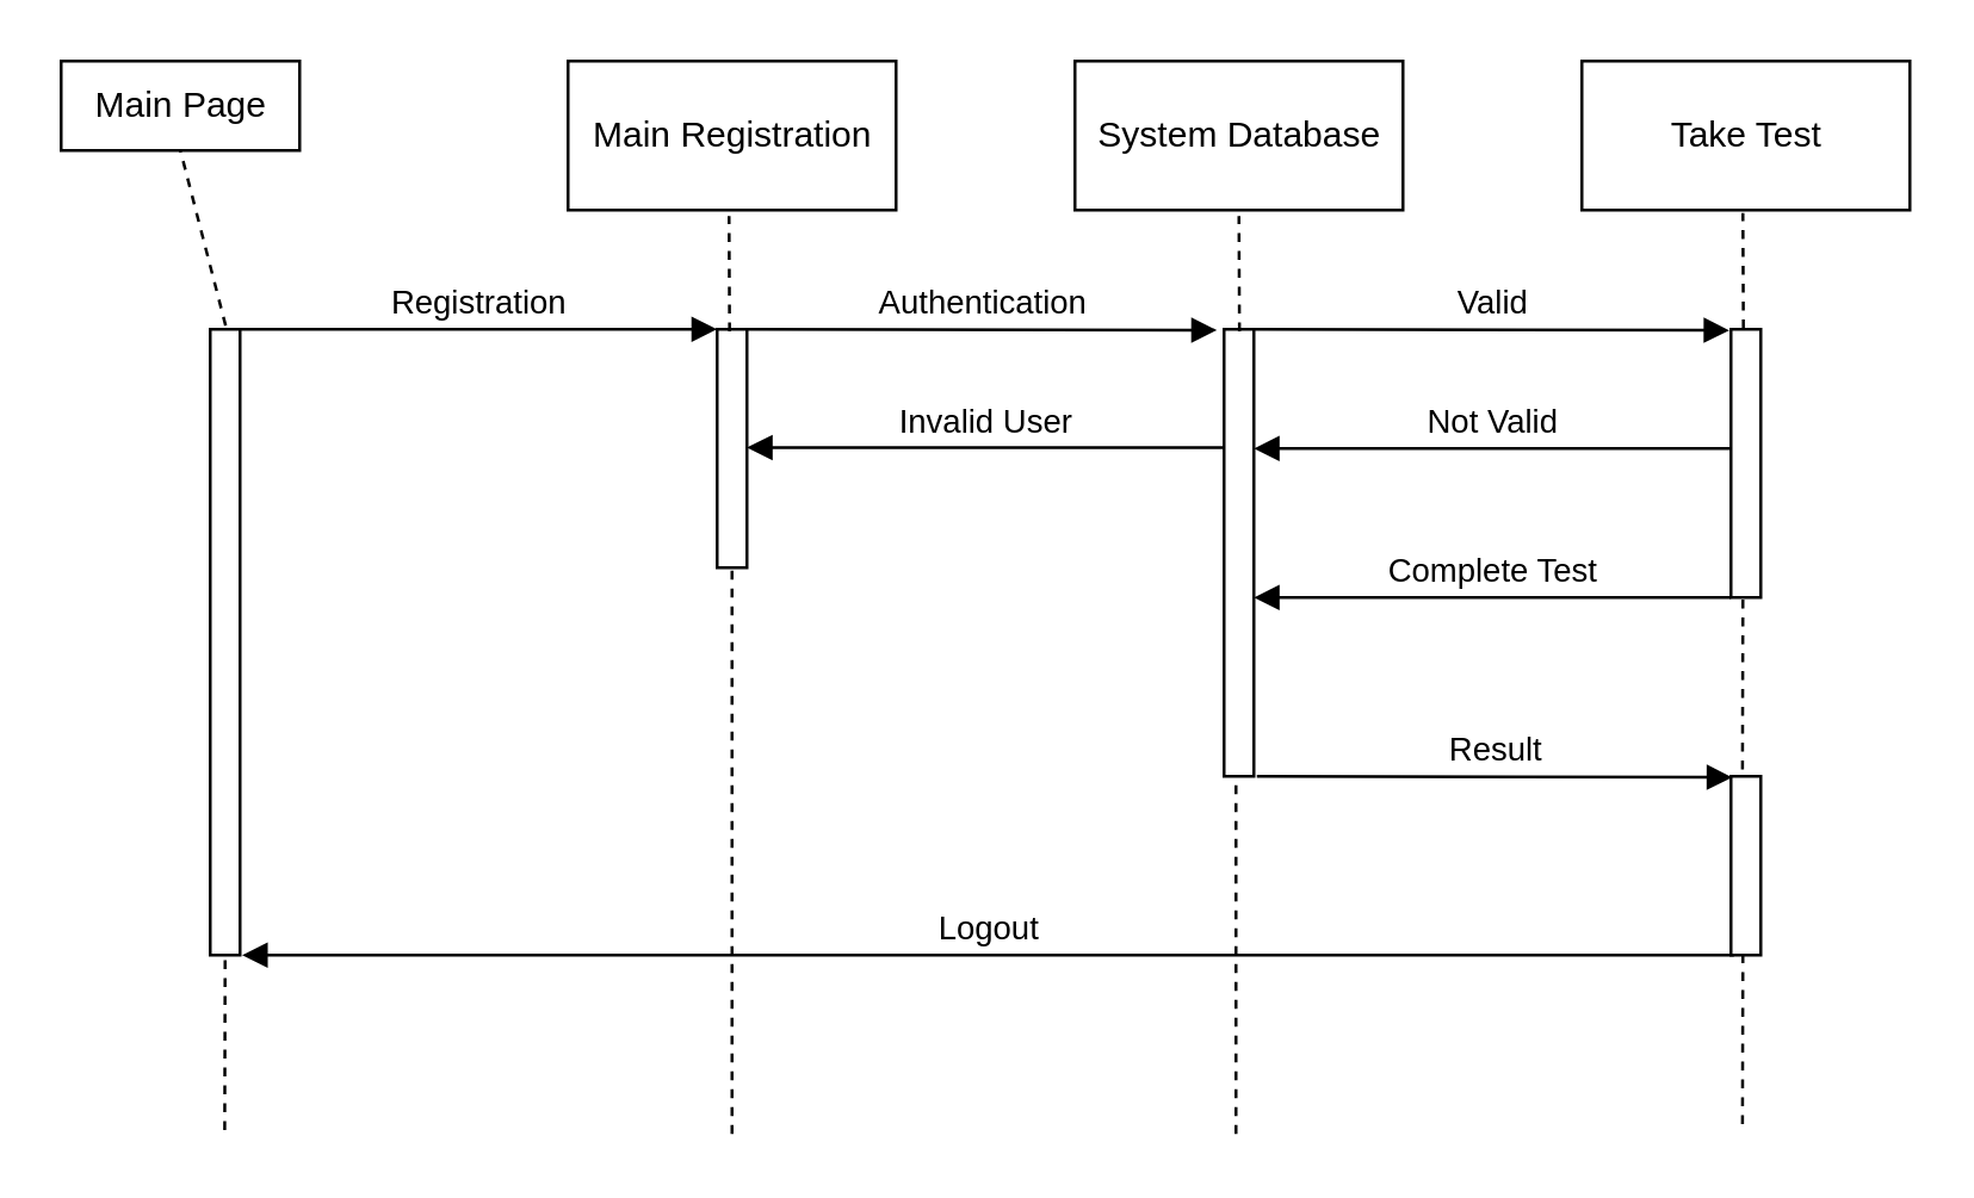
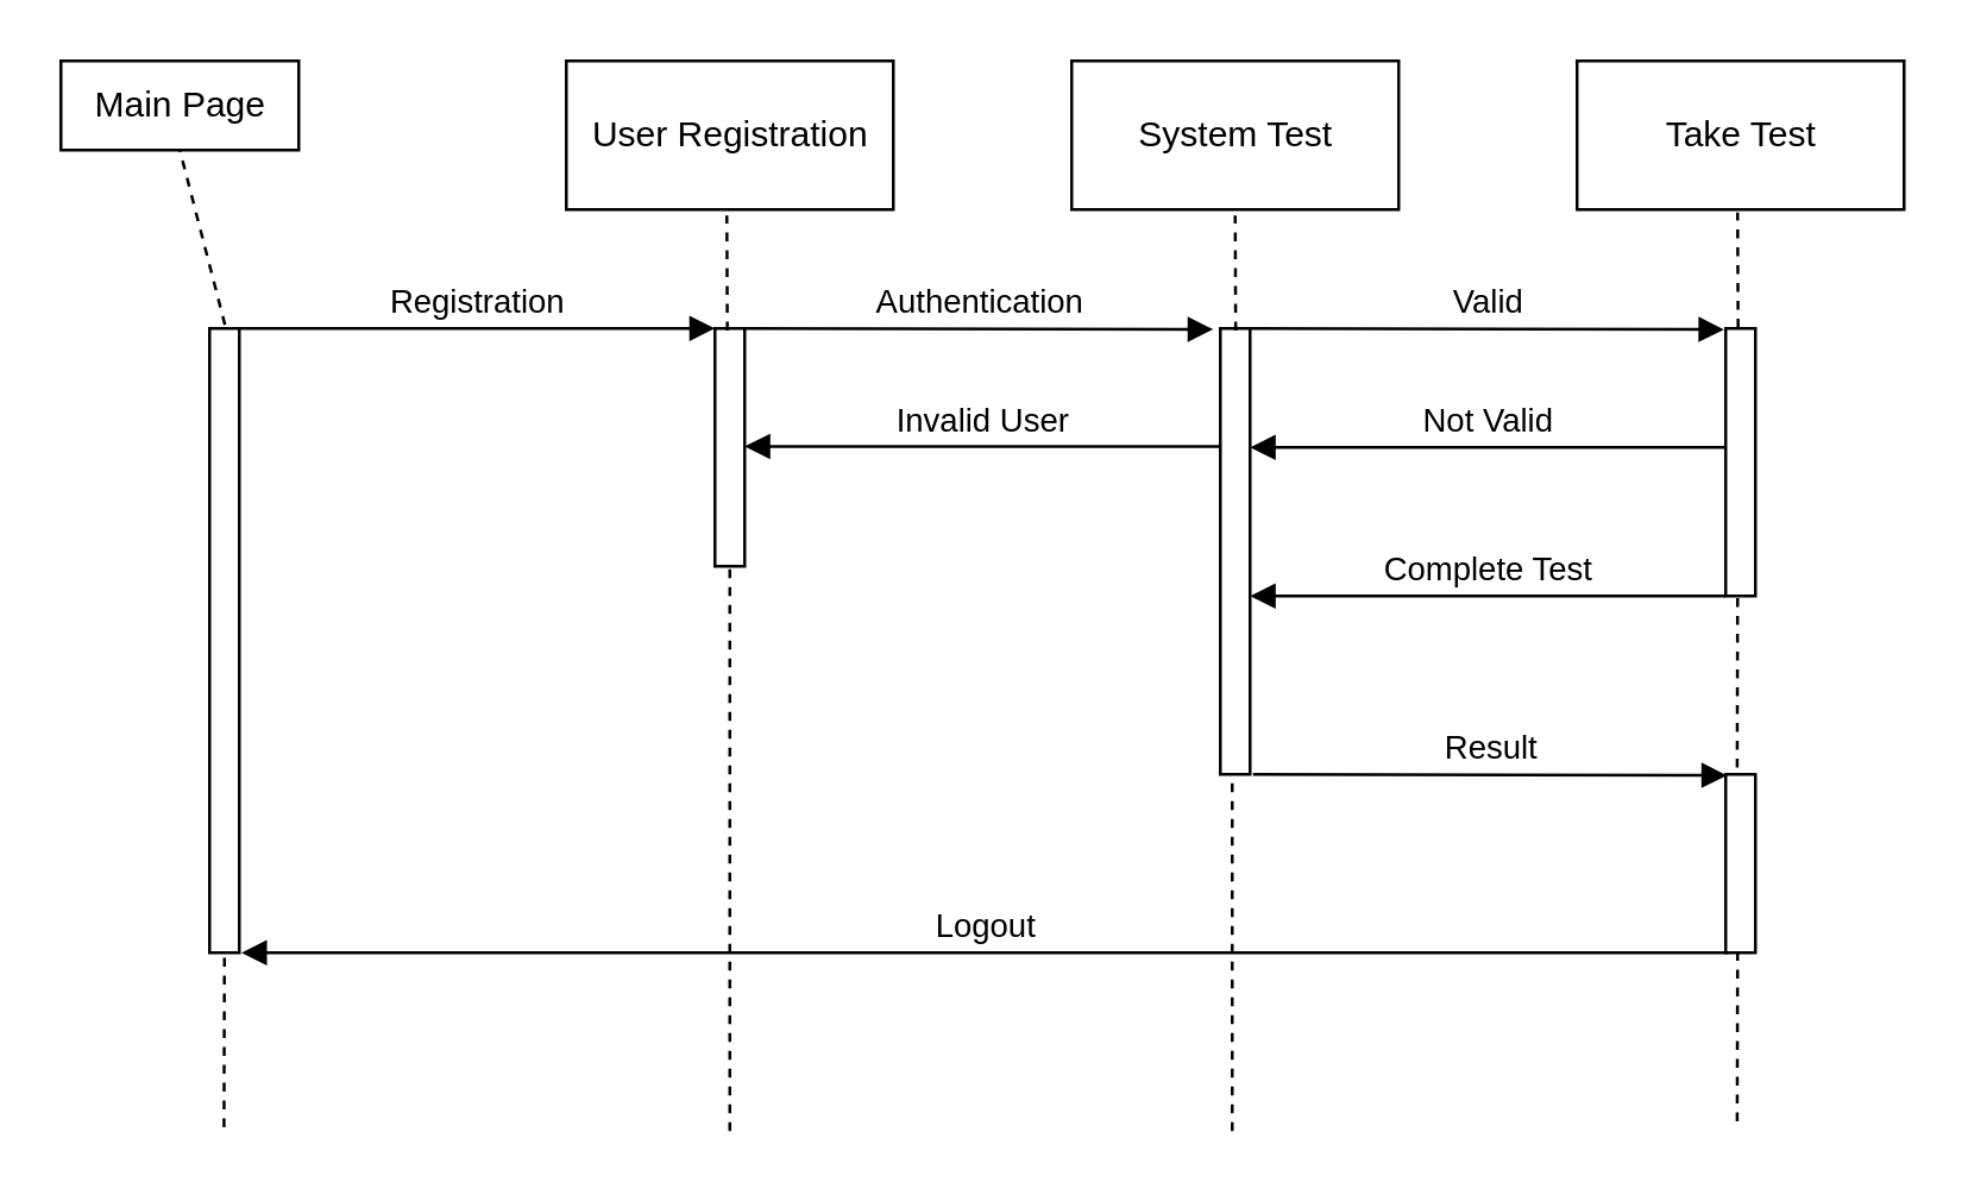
  <mxCell id="0" />
  <mxCell id="1" parent="0" />
  <mxCell id="2" value="Main Page" style="html=1;" vertex="1" parent="1"><mxGeometry x="20" y="20" width="80" height="30" as="geometry" /></mxCell>
- <mxCell id="3" value="Main Registration" style="html=1;" vertex="1" parent="1"><mxGeometry x="190" y="20" width="110" height="50" as="geometry" /></mxCell>
- <mxCell id="4" value="System Database" style="html=1;" vertex="1" parent="1"><mxGeometry x="360" y="20" width="110" height="50" as="geometry" /></mxCell>
+ <mxCell id="3" value="User Registration" style="html=1;" vertex="1" parent="1"><mxGeometry x="190" y="20" width="110" height="50" as="geometry" /></mxCell>
+ <mxCell id="4" value="System Test" style="html=1;" vertex="1" parent="1"><mxGeometry x="360" y="20" width="110" height="50" as="geometry" /></mxCell>
  <mxCell id="5" value="Take Test" style="html=1;" vertex="1" parent="1"><mxGeometry x="530" y="20" width="110" height="50" as="geometry" /></mxCell>
  <mxCell id="6" value="" style="html=1;points=[];perimeter=orthogonalPerimeter;" vertex="1" parent="1"><mxGeometry x="70" y="110" width="10" height="210" as="geometry" /></mxCell>
  <mxCell id="7" value="Registration" style="html=1;verticalAlign=bottom;endArrow=block;rounded=0;" edge="1" parent="1" target="8"><mxGeometry width="80" relative="1" as="geometry"><mxPoint x="80" y="110" as="sourcePoint" /><mxPoint x="230" y="110" as="targetPoint" /></mxGeometry></mxCell>
  <mxCell id="8" value="" style="html=1;points=[];perimeter=orthogonalPerimeter;" vertex="1" parent="1"><mxGeometry x="240" y="110" width="10" height="80" as="geometry" /></mxCell>
  <mxCell id="9" value="Authentication" style="html=1;verticalAlign=bottom;endArrow=block;rounded=0;entryX=-0.24;entryY=0.002;entryDx=0;entryDy=0;entryPerimeter=0;" edge="1" parent="1" target="10"><mxGeometry width="80" relative="1" as="geometry"><mxPoint x="250" y="110" as="sourcePoint" /><mxPoint x="400" y="110" as="targetPoint" /></mxGeometry></mxCell>
  <mxCell id="10" value="" style="html=1;points=[];perimeter=orthogonalPerimeter;" vertex="1" parent="1"><mxGeometry x="410" y="110" width="10" height="150" as="geometry" /></mxCell>
  <mxCell id="11" value="" style="html=1;points=[];perimeter=orthogonalPerimeter;" vertex="1" parent="1"><mxGeometry x="580" y="110" width="10" height="90" as="geometry" /></mxCell>
  <mxCell id="12" value="" style="html=1;points=[];perimeter=orthogonalPerimeter;" vertex="1" parent="1"><mxGeometry x="580" y="260" width="10" height="60" as="geometry" /></mxCell>
  <mxCell id="13" value="Valid" style="html=1;verticalAlign=bottom;endArrow=block;rounded=0;entryX=-0.055;entryY=0.004;entryDx=0;entryDy=0;entryPerimeter=0;" edge="1" parent="1" target="11"><mxGeometry width="80" relative="1" as="geometry"><mxPoint x="420" y="110" as="sourcePoint" /><mxPoint x="500" y="110" as="targetPoint" /></mxGeometry></mxCell>
  <mxCell id="14" value="Not Valid" style="html=1;verticalAlign=bottom;endArrow=block;rounded=0;" edge="1" parent="1"><mxGeometry width="80" relative="1" as="geometry"><mxPoint x="580" y="150" as="sourcePoint" /><mxPoint x="420" y="150" as="targetPoint" /></mxGeometry></mxCell>
  <mxCell id="15" value="Invalid User&lt;span style=&quot;color: rgba(0 , 0 , 0 , 0) ; font-family: monospace ; font-size: 0px ; background-color: rgb(248 , 249 , 250)&quot;&gt;%3CmxGraphModel%3E%3Croot%3E%3CmxCell%20id%3D%220%22%2F%3E%3CmxCell%20id%3D%221%22%20parent%3D%220%22%2F%3E%3CmxCell%20id%3D%222%22%20value%3D%22Not%20Valid%22%20style%3D%22html%3D1%3BverticalAlign%3Dbottom%3BendArrow%3Dblock%3Brounded%3D0%3B%22%20edge%3D%221%22%20parent%3D%221%22%3E%3CmxGeometry%20width%3D%2280%22%20relative%3D%221%22%20as%3D%22geometry%22%3E%3CmxPoint%20x%3D%22660%22%20y%3D%22250%22%20as%3D%22sourcePoint%22%2F%3E%3CmxPoint%20x%3D%22500%22%20y%3D%22250%22%20as%3D%22targetPoint%22%2F%3E%3C%2FmxGeometry%3E%3C%2FmxCell%3E%3C%2Froot%3E%3C%2FmxGraphModel%3E&lt;/span&gt;" style="html=1;verticalAlign=bottom;endArrow=block;rounded=0;" edge="1" parent="1"><mxGeometry width="80" relative="1" as="geometry"><mxPoint x="410" y="149.66" as="sourcePoint" /><mxPoint x="250" y="149.66" as="targetPoint" /></mxGeometry></mxCell>
  <mxCell id="16" value="Complete Test" style="html=1;verticalAlign=bottom;endArrow=block;rounded=0;" edge="1" parent="1"><mxGeometry width="80" relative="1" as="geometry"><mxPoint x="580" y="200" as="sourcePoint" /><mxPoint x="420" y="200" as="targetPoint" /></mxGeometry></mxCell>
  <mxCell id="17" value="Result" style="html=1;verticalAlign=bottom;endArrow=block;rounded=0;entryX=-0.055;entryY=0.004;entryDx=0;entryDy=0;entryPerimeter=0;" edge="1" parent="1"><mxGeometry width="80" relative="1" as="geometry"><mxPoint x="421" y="260" as="sourcePoint" /><mxPoint x="580.45" y="260.36" as="targetPoint" /></mxGeometry></mxCell>
  <mxCell id="18" value="Logout" style="html=1;verticalAlign=bottom;endArrow=block;rounded=0;entryX=1.069;entryY=1;entryDx=0;entryDy=0;entryPerimeter=0;" edge="1" parent="1" target="6"><mxGeometry width="80" relative="1" as="geometry"><mxPoint x="581" y="320" as="sourcePoint" /><mxPoint x="421" y="320" as="targetPoint" /></mxGeometry></mxCell>
  <mxCell id="19" value="" style="endArrow=none;dashed=1;html=1;rounded=0;entryX=0.5;entryY=1;entryDx=0;entryDy=0;exitX=0.517;exitY=-0.006;exitDx=0;exitDy=0;exitPerimeter=0;" edge="1" parent="1" source="6" target="2"><mxGeometry width="50" height="50" relative="1" as="geometry"><mxPoint x="80" y="110" as="sourcePoint" /><mxPoint x="120" y="60" as="targetPoint" /></mxGeometry></mxCell>
  <mxCell id="20" value="" style="endArrow=none;dashed=1;html=1;rounded=0;entryX=0.5;entryY=1;entryDx=0;entryDy=0;exitX=0.517;exitY=-0.006;exitDx=0;exitDy=0;exitPerimeter=0;" edge="1" parent="1"><mxGeometry width="50" height="50" relative="1" as="geometry"><mxPoint x="244.17" y="110.74" as="sourcePoint" /><mxPoint x="244" y="72" as="targetPoint" /></mxGeometry></mxCell>
  <mxCell id="21" value="" style="endArrow=none;dashed=1;html=1;rounded=0;entryX=0.5;entryY=1;entryDx=0;entryDy=0;exitX=0.517;exitY=-0.006;exitDx=0;exitDy=0;exitPerimeter=0;" edge="1" parent="1"><mxGeometry width="50" height="50" relative="1" as="geometry"><mxPoint x="415.17" y="110.74" as="sourcePoint" /><mxPoint x="415" y="72" as="targetPoint" /></mxGeometry></mxCell>
  <mxCell id="22" value="" style="endArrow=none;dashed=1;html=1;rounded=0;entryX=0.5;entryY=1;entryDx=0;entryDy=0;exitX=0.517;exitY=-0.006;exitDx=0;exitDy=0;exitPerimeter=0;" edge="1" parent="1"><mxGeometry width="50" height="50" relative="1" as="geometry"><mxPoint x="584.17" y="109.74" as="sourcePoint" /><mxPoint x="584" y="71" as="targetPoint" /></mxGeometry></mxCell>
  <mxCell id="23" value="" style="endArrow=none;dashed=1;html=1;rounded=0;entryX=0.5;entryY=1;entryDx=0;entryDy=0;exitX=0.386;exitY=-0.039;exitDx=0;exitDy=0;exitPerimeter=0;" edge="1" parent="1" source="12"><mxGeometry width="50" height="50" relative="1" as="geometry"><mxPoint x="584.17" y="238.74" as="sourcePoint" /><mxPoint x="584" y="200" as="targetPoint" /></mxGeometry></mxCell>
  <mxCell id="24" value="" style="endArrow=none;dashed=1;html=1;rounded=0;entryX=0.5;entryY=1;entryDx=0;entryDy=0;exitX=0.386;exitY=-0.039;exitDx=0;exitDy=0;exitPerimeter=0;" edge="1" parent="1"><mxGeometry width="50" height="50" relative="1" as="geometry"><mxPoint x="583.86" y="376.66" as="sourcePoint" /><mxPoint x="584" y="319" as="targetPoint" /></mxGeometry></mxCell>
  <mxCell id="25" value="" style="endArrow=none;dashed=1;html=1;rounded=0;entryX=0.5;entryY=1;entryDx=0;entryDy=0;" edge="1" parent="1"><mxGeometry width="50" height="50" relative="1" as="geometry"><mxPoint x="414" y="380" as="sourcePoint" /><mxPoint x="414" y="261" as="targetPoint" /></mxGeometry></mxCell>
  <mxCell id="26" value="" style="endArrow=none;dashed=1;html=1;rounded=0;entryX=0.5;entryY=1;entryDx=0;entryDy=0;" edge="1" parent="1"><mxGeometry width="50" height="50" relative="1" as="geometry"><mxPoint x="245" y="380" as="sourcePoint" /><mxPoint x="245" y="191" as="targetPoint" /></mxGeometry></mxCell>
  <mxCell id="27" value="" style="endArrow=none;dashed=1;html=1;rounded=0;entryX=0.5;entryY=1;entryDx=0;entryDy=0;exitX=0.386;exitY=-0.039;exitDx=0;exitDy=0;exitPerimeter=0;" edge="1" parent="1"><mxGeometry width="50" height="50" relative="1" as="geometry"><mxPoint x="74.86" y="378.66" as="sourcePoint" /><mxPoint x="75" y="321" as="targetPoint" /></mxGeometry></mxCell>
